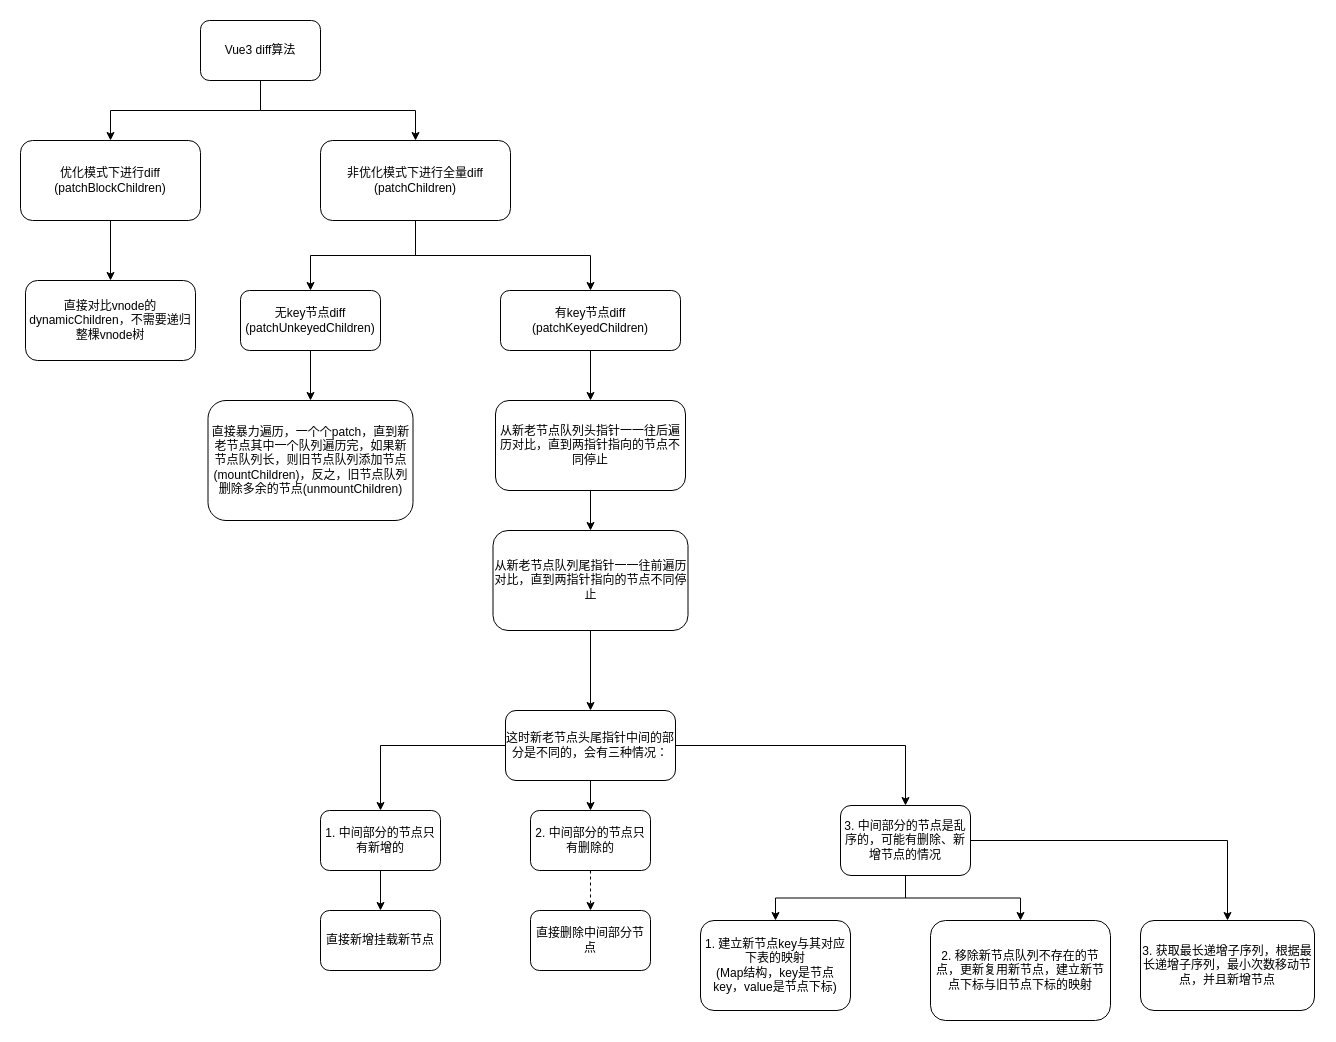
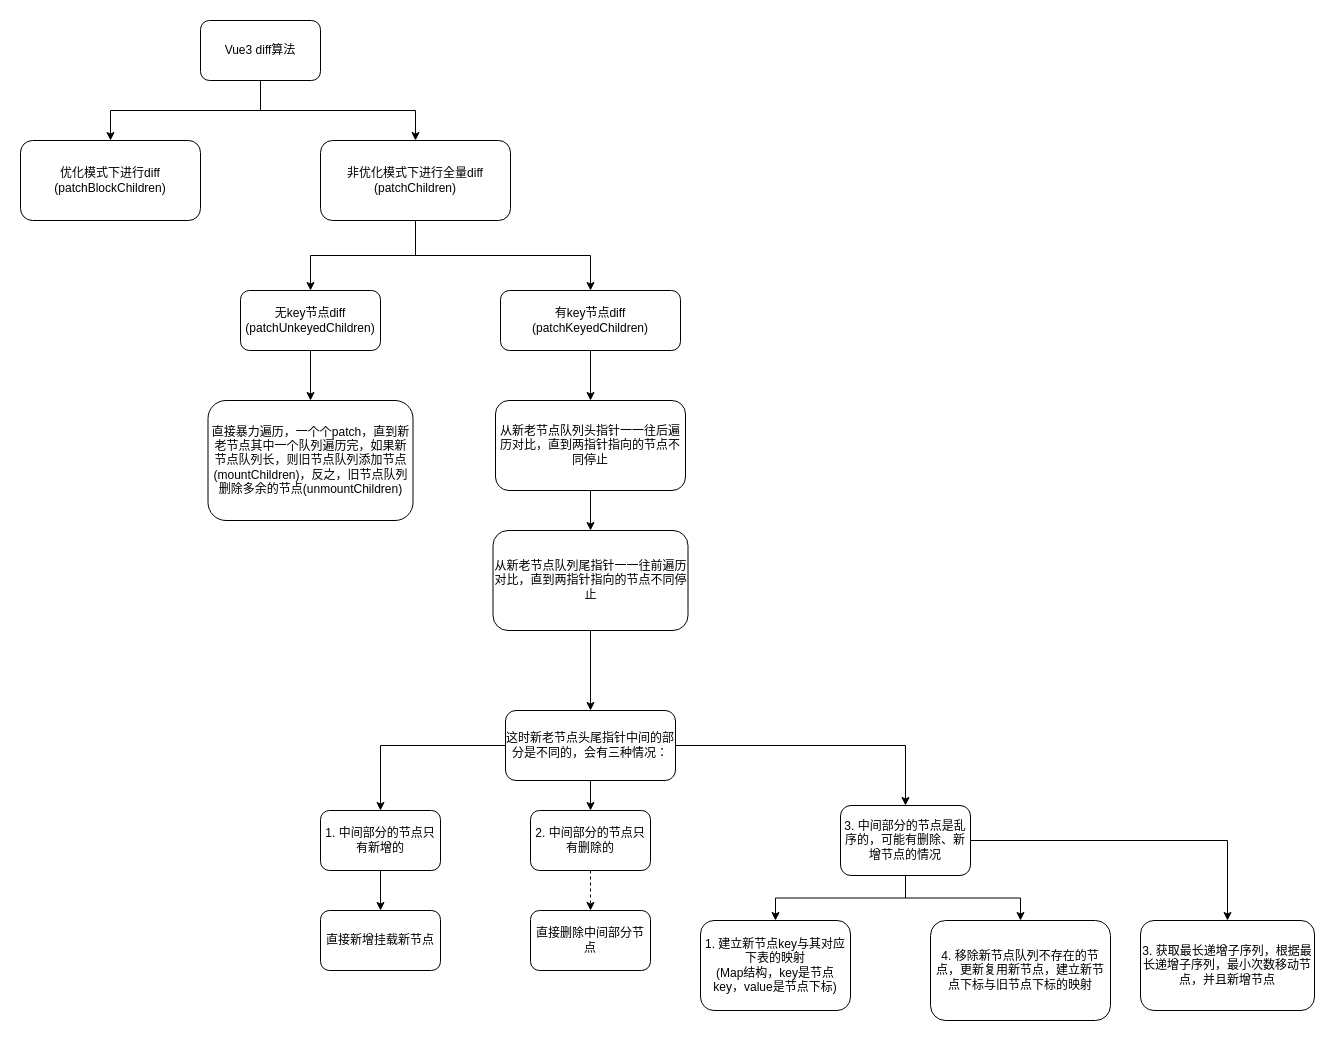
  <mxCell id="0" />
  <mxCell id="1" parent="0" />
  <mxCell id="2" style="edgeStyle=orthogonalEdgeStyle;rounded=0;orthogonalLoop=1;jettySize=auto;html=1;" edge="1" parent="1" source="4" target="6"><mxGeometry relative="1" as="geometry" /></mxCell>
  <mxCell id="3" style="edgeStyle=orthogonalEdgeStyle;rounded=0;orthogonalLoop=1;jettySize=auto;html=1;" edge="1" parent="1" source="4" target="10"><mxGeometry relative="1" as="geometry" /></mxCell>
  <mxCell id="4" value="Vue3 diff算法" style="rounded=1;whiteSpace=wrap;html=1;" vertex="1" parent="1"><mxGeometry x="200" y="20" width="120" height="60" as="geometry" /></mxCell>
- <mxCell id="5" style="edgeStyle=orthogonalEdgeStyle;rounded=0;orthogonalLoop=1;jettySize=auto;html=1;" edge="1" parent="1" source="6" target="7"><mxGeometry relative="1" as="geometry" /></mxCell>
  <mxCell id="6" value="优化模式下进行diff&lt;br&gt;(patchBlockChildren)" style="rounded=1;whiteSpace=wrap;html=1;" vertex="1" parent="1"><mxGeometry x="20" y="140" width="180" height="80" as="geometry" /></mxCell>
- <mxCell id="7" value="直接对比vnode的dynamicChildren，不需要递归整棵vnode树" style="rounded=1;whiteSpace=wrap;html=1;" vertex="1" parent="1"><mxGeometry x="25" y="280" width="170" height="80" as="geometry" /></mxCell>
  <mxCell id="8" style="edgeStyle=orthogonalEdgeStyle;rounded=0;orthogonalLoop=1;jettySize=auto;html=1;" edge="1" parent="1" source="10" target="12"><mxGeometry relative="1" as="geometry" /></mxCell>
  <mxCell id="9" style="edgeStyle=orthogonalEdgeStyle;rounded=0;orthogonalLoop=1;jettySize=auto;html=1;" edge="1" parent="1" source="10" target="14"><mxGeometry relative="1" as="geometry" /></mxCell>
  <mxCell id="10" value="非优化模式下进行全量diff&lt;br&gt;(patchChildren)" style="rounded=1;whiteSpace=wrap;html=1;" vertex="1" parent="1"><mxGeometry x="320" y="140" width="190" height="80" as="geometry" /></mxCell>
  <mxCell id="11" style="edgeStyle=orthogonalEdgeStyle;rounded=0;orthogonalLoop=1;jettySize=auto;html=1;" edge="1" parent="1" source="12" target="15"><mxGeometry relative="1" as="geometry" /></mxCell>
  <mxCell id="12" value="无key节点diff&lt;br&gt;(patchUnkeyedChildren)" style="rounded=1;whiteSpace=wrap;html=1;" vertex="1" parent="1"><mxGeometry x="240" y="290" width="140" height="60" as="geometry" /></mxCell>
  <mxCell id="13" style="edgeStyle=orthogonalEdgeStyle;rounded=0;orthogonalLoop=1;jettySize=auto;html=1;" edge="1" parent="1" source="14" target="17"><mxGeometry relative="1" as="geometry" /></mxCell>
  <mxCell id="14" value="有key节点diff&lt;br&gt;(patchKeyedChildren)" style="rounded=1;whiteSpace=wrap;html=1;" vertex="1" parent="1"><mxGeometry x="500" y="290" width="180" height="60" as="geometry" /></mxCell>
  <mxCell id="15" value="直接暴力遍历，一个个patch，直到新老节点其中一个队列遍历完，如果新节点队列长，则旧节点队列添加节点(mountChildren)，反之，旧节点队列删除多余的节点(unmountChildren)" style="rounded=1;whiteSpace=wrap;html=1;" vertex="1" parent="1"><mxGeometry x="207.5" y="400" width="205" height="120" as="geometry" /></mxCell>
  <mxCell id="16" style="edgeStyle=orthogonalEdgeStyle;rounded=0;orthogonalLoop=1;jettySize=auto;html=1;" edge="1" parent="1" source="17" target="19"><mxGeometry relative="1" as="geometry" /></mxCell>
  <mxCell id="17" value="从新老节点队列头指针一一往后遍历对比，直到两指针指向的节点不同停止" style="rounded=1;whiteSpace=wrap;html=1;" vertex="1" parent="1"><mxGeometry x="495" y="400" width="190" height="90" as="geometry" /></mxCell>
  <mxCell id="18" style="edgeStyle=orthogonalEdgeStyle;rounded=0;orthogonalLoop=1;jettySize=auto;html=1;" edge="1" parent="1" source="19" target="23"><mxGeometry relative="1" as="geometry" /></mxCell>
  <mxCell id="19" value="从新老节点队列尾指针一一往前遍历对比，直到两指针指向的节点不同停止" style="rounded=1;whiteSpace=wrap;html=1;" vertex="1" parent="1"><mxGeometry x="492.5" y="530" width="195" height="100" as="geometry" /></mxCell>
  <mxCell id="20" style="edgeStyle=orthogonalEdgeStyle;rounded=0;orthogonalLoop=1;jettySize=auto;html=1;" edge="1" parent="1" source="23" target="25"><mxGeometry relative="1" as="geometry" /></mxCell>
  <mxCell id="21" style="edgeStyle=orthogonalEdgeStyle;rounded=0;orthogonalLoop=1;jettySize=auto;html=1;" edge="1" parent="1" source="23" target="28"><mxGeometry relative="1" as="geometry" /></mxCell>
  <mxCell id="22" style="edgeStyle=orthogonalEdgeStyle;rounded=0;orthogonalLoop=1;jettySize=auto;html=1;" edge="1" parent="1" source="23" target="33"><mxGeometry relative="1" as="geometry" /></mxCell>
  <mxCell id="23" value="这时新老节点头尾指针中间的部分是不同的，会有三种情况：" style="rounded=1;whiteSpace=wrap;html=1;" vertex="1" parent="1"><mxGeometry x="505" y="710" width="170" height="70" as="geometry" /></mxCell>
  <mxCell id="24" style="edgeStyle=orthogonalEdgeStyle;rounded=0;orthogonalLoop=1;jettySize=auto;html=1;" edge="1" parent="1" source="25" target="26"><mxGeometry relative="1" as="geometry" /></mxCell>
  <mxCell id="25" value="1. 中间部分的节点只有新增的" style="rounded=1;whiteSpace=wrap;html=1;" vertex="1" parent="1"><mxGeometry x="320" y="810" width="120" height="60" as="geometry" /></mxCell>
  <mxCell id="26" value="直接新增挂载新节点" style="rounded=1;whiteSpace=wrap;html=1;" vertex="1" parent="1"><mxGeometry x="320" y="910" width="120" height="60" as="geometry" /></mxCell>
  <mxCell id="27" style="edgeStyle=orthogonalEdgeStyle;rounded=0;orthogonalLoop=1;jettySize=auto;html=1;dashed=1;" edge="1" parent="1" source="28" target="29"><mxGeometry relative="1" as="geometry" /></mxCell>
  <mxCell id="28" value="2. 中间部分的节点只有删除的" style="rounded=1;whiteSpace=wrap;html=1;" vertex="1" parent="1"><mxGeometry x="530" y="810" width="120" height="60" as="geometry" /></mxCell>
  <mxCell id="29" value="直接删除中间部分节点" style="rounded=1;whiteSpace=wrap;html=1;" vertex="1" parent="1"><mxGeometry x="530" y="910" width="120" height="60" as="geometry" /></mxCell>
  <mxCell id="30" style="edgeStyle=orthogonalEdgeStyle;rounded=0;orthogonalLoop=1;jettySize=auto;html=1;" edge="1" parent="1" source="33" target="34"><mxGeometry relative="1" as="geometry" /></mxCell>
  <mxCell id="31" style="edgeStyle=orthogonalEdgeStyle;rounded=0;orthogonalLoop=1;jettySize=auto;html=1;" edge="1" parent="1" source="33" target="35"><mxGeometry relative="1" as="geometry" /></mxCell>
  <mxCell id="32" style="edgeStyle=orthogonalEdgeStyle;rounded=0;orthogonalLoop=1;jettySize=auto;html=1;" edge="1" parent="1" source="33" target="36"><mxGeometry relative="1" as="geometry" /></mxCell>
  <mxCell id="33" value="3. 中间部分的节点是乱序的，可能有删除、新增节点的情况" style="rounded=1;whiteSpace=wrap;html=1;" vertex="1" parent="1"><mxGeometry x="840" y="805" width="130" height="70" as="geometry" /></mxCell>
  <mxCell id="34" value="1. 建立新节点key与其对应下表的映射&lt;br&gt;(Map结构，key是节点key，value是节点下标)" style="rounded=1;whiteSpace=wrap;html=1;" vertex="1" parent="1"><mxGeometry x="700" y="920" width="150" height="90" as="geometry" /></mxCell>
- <mxCell id="35" value="2. 移除新节点队列不存在的节点，更新复用新节点，建立新节点下标与旧节点下标的映射" style="rounded=1;whiteSpace=wrap;html=1;" vertex="1" parent="1"><mxGeometry x="930" y="920" width="180" height="100" as="geometry" /></mxCell>
+ <mxCell id="35" value="4. 移除新节点队列不存在的节点，更新复用新节点，建立新节点下标与旧节点下标的映射" style="rounded=1;whiteSpace=wrap;html=1;" vertex="1" parent="1"><mxGeometry x="930" y="920" width="180" height="100" as="geometry" /></mxCell>
  <mxCell id="36" value="3. 获取最长递增子序列，根据最长递增子序列，最小次数移动节点，并且新增节点" style="rounded=1;whiteSpace=wrap;html=1;" vertex="1" parent="1"><mxGeometry x="1140" y="920" width="174" height="90" as="geometry" /></mxCell>
